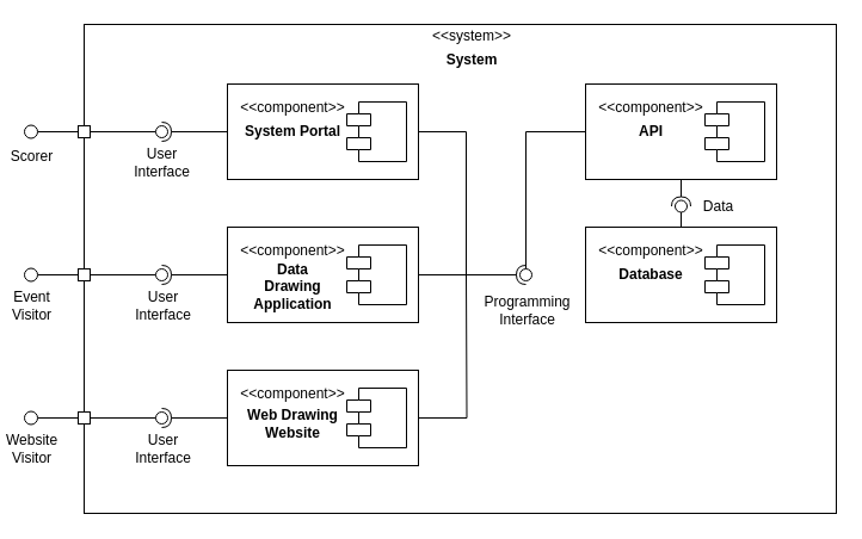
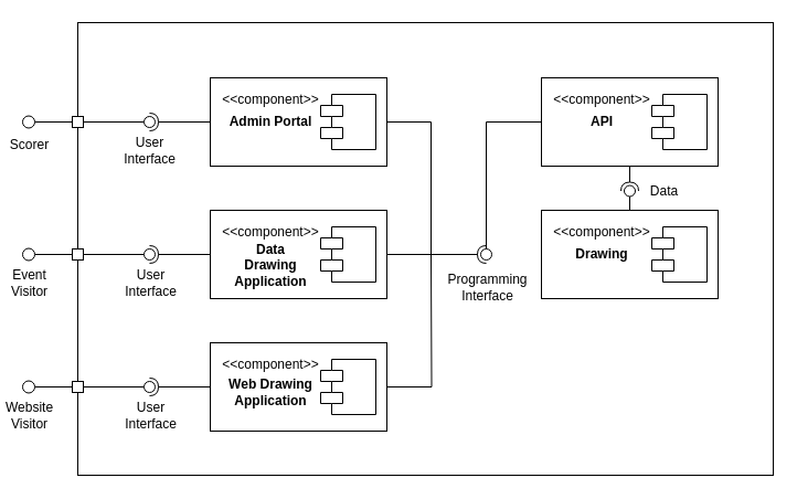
  <mxCell id="0" />
  <mxCell id="1" parent="0" />
  <mxCell id="2" value="" style="rounded=0;whiteSpace=wrap;html=1;sketch=0;strokeWidth=1;fontSize=12;" vertex="1" parent="1"><mxGeometry x="70" y="20" width="630" height="410" as="geometry" /></mxCell>
  <mxCell id="3" style="edgeStyle=orthogonalEdgeStyle;rounded=0;orthogonalLoop=1;jettySize=auto;html=1;entryX=0;entryY=0.5;entryDx=0;entryDy=0;startArrow=none;startFill=0;startSize=6;endArrow=none;endFill=0;endSize=6;strokeWidth=1;fontSize=12;" edge="1" parent="1" source="5" target="12"><mxGeometry relative="1" as="geometry" /></mxCell>
  <mxCell id="4" value="Scorer" style="edgeLabel;html=1;align=center;verticalAlign=middle;resizable=0;points=[];fontSize=12;" vertex="1" connectable="0" parent="3"><mxGeometry x="-0.763" y="-1" relative="1" as="geometry"><mxPoint x="-10.85" y="19" as="offset" /></mxGeometry></mxCell>
  <mxCell id="5" value="" style="ellipse;whiteSpace=wrap;html=1;aspect=fixed;" vertex="1" parent="1"><mxGeometry x="20" y="104.5" width="11" height="11" as="geometry" /></mxCell>
- <mxCell id="6" value="&amp;lt;&amp;lt;system&amp;gt;&amp;gt;" style="text;html=1;strokeColor=none;fillColor=none;align=center;verticalAlign=middle;whiteSpace=wrap;rounded=0;" vertex="1" parent="1"><mxGeometry x="340" y="20" width="110" height="20" as="geometry" /></mxCell>
- <mxCell id="7" value="&lt;b&gt;System&lt;/b&gt;" style="text;html=1;strokeColor=none;fillColor=none;align=center;verticalAlign=middle;whiteSpace=wrap;rounded=0;" vertex="1" parent="1"><mxGeometry x="340" y="40" width="110" height="20" as="geometry" /></mxCell>
  <mxCell id="8" value="" style="rounded=0;orthogonalLoop=1;jettySize=auto;html=1;endArrow=none;endFill=0;strokeWidth=1;fontSize=12;exitX=1;exitY=0.5;exitDx=0;exitDy=0;" edge="1" target="11" parent="1" source="12"><mxGeometry relative="1" as="geometry"><mxPoint x="100" y="155" as="sourcePoint" /></mxGeometry></mxCell>
  <mxCell id="9" value="" style="rounded=0;orthogonalLoop=1;jettySize=auto;html=1;endArrow=halfCircle;endFill=0;entryX=0.5;entryY=0.5;entryDx=0;entryDy=0;endSize=6;strokeWidth=1;fontSize=12;exitX=0;exitY=0.5;exitDx=0;exitDy=0;" edge="1" target="11" parent="1" source="38"><mxGeometry relative="1" as="geometry"><mxPoint x="140" y="155" as="sourcePoint" /></mxGeometry></mxCell>
  <mxCell id="10" value="User&lt;br&gt;Interface" style="edgeLabel;html=1;align=center;verticalAlign=middle;resizable=0;points=[];fontSize=12;" vertex="1" connectable="0" parent="9"><mxGeometry x="0.519" relative="1" as="geometry"><mxPoint x="-13.1" y="25" as="offset" /></mxGeometry></mxCell>
  <mxCell id="11" value="" style="ellipse;whiteSpace=wrap;html=1;fontFamily=Helvetica;fontSize=12;fontColor=#000000;align=center;strokeColor=#000000;fillColor=#ffffff;points=[];aspect=fixed;resizable=0;sketch=0;" vertex="1" parent="1"><mxGeometry x="130" y="105" width="10" height="10" as="geometry" /></mxCell>
  <mxCell id="12" value="" style="rounded=0;whiteSpace=wrap;html=1;sketch=0;strokeWidth=1;fontSize=12;" vertex="1" parent="1"><mxGeometry x="65" y="105" width="10" height="10" as="geometry" /></mxCell>
  <mxCell id="13" value="" style="rounded=0;whiteSpace=wrap;html=1;sketch=0;strokeWidth=1;fontSize=12;" vertex="1" parent="1"><mxGeometry x="65" y="225" width="10" height="10" as="geometry" /></mxCell>
  <mxCell id="14" value="" style="rounded=0;whiteSpace=wrap;html=1;sketch=0;strokeWidth=1;fontSize=12;" vertex="1" parent="1"><mxGeometry x="65" y="345" width="10" height="10" as="geometry" /></mxCell>
  <mxCell id="15" value="" style="rounded=0;orthogonalLoop=1;jettySize=auto;html=1;endArrow=none;endFill=0;strokeWidth=1;fontSize=12;exitX=1;exitY=0.5;exitDx=0;exitDy=0;" edge="1" target="18" parent="1" source="14"><mxGeometry relative="1" as="geometry"><mxPoint x="100" y="345" as="sourcePoint" /></mxGeometry></mxCell>
  <mxCell id="16" value="" style="rounded=0;orthogonalLoop=1;jettySize=auto;html=1;endArrow=halfCircle;endFill=0;entryX=0.5;entryY=0.5;entryDx=0;entryDy=0;endSize=6;strokeWidth=1;fontSize=12;exitX=0;exitY=0.25;exitDx=0;exitDy=0;" edge="1" target="18" parent="1" source="43"><mxGeometry relative="1" as="geometry"><mxPoint x="140" y="345" as="sourcePoint" /></mxGeometry></mxCell>
  <mxCell id="17" value="User&lt;br&gt;Interface" style="edgeLabel;html=1;align=center;verticalAlign=middle;resizable=0;points=[];fontSize=12;" vertex="1" connectable="0" parent="16"><mxGeometry x="0.501" y="-2" relative="1" as="geometry"><mxPoint x="-13.57" y="27" as="offset" /></mxGeometry></mxCell>
  <mxCell id="18" value="" style="ellipse;whiteSpace=wrap;html=1;fontFamily=Helvetica;fontSize=12;fontColor=#000000;align=center;strokeColor=#000000;fillColor=#ffffff;points=[];aspect=fixed;resizable=0;sketch=0;" vertex="1" parent="1"><mxGeometry x="130" y="345" width="10" height="10" as="geometry" /></mxCell>
  <mxCell id="19" value="" style="rounded=0;orthogonalLoop=1;jettySize=auto;html=1;endArrow=none;endFill=0;strokeWidth=1;fontSize=12;exitX=1;exitY=0.5;exitDx=0;exitDy=0;" edge="1" target="22" parent="1" source="13"><mxGeometry relative="1" as="geometry"><mxPoint x="120" y="250" as="sourcePoint" /></mxGeometry></mxCell>
  <mxCell id="20" value="" style="rounded=0;orthogonalLoop=1;jettySize=auto;html=1;endArrow=halfCircle;endFill=0;entryX=0.5;entryY=0.5;entryDx=0;entryDy=0;endSize=6;strokeWidth=1;fontSize=12;exitX=0;exitY=0.25;exitDx=0;exitDy=0;" edge="1" target="22" parent="1" source="53"><mxGeometry relative="1" as="geometry"><mxPoint x="160" y="250" as="sourcePoint" /></mxGeometry></mxCell>
  <mxCell id="21" value="User&lt;br&gt;Interface" style="edgeLabel;html=1;align=center;verticalAlign=middle;resizable=0;points=[];fontSize=12;" vertex="1" connectable="0" parent="20"><mxGeometry x="0.38" relative="1" as="geometry"><mxPoint x="-16.9" y="25" as="offset" /></mxGeometry></mxCell>
  <mxCell id="22" value="" style="ellipse;whiteSpace=wrap;html=1;fontFamily=Helvetica;fontSize=12;fontColor=#000000;align=center;strokeColor=#000000;fillColor=#ffffff;points=[];aspect=fixed;resizable=0;sketch=0;" vertex="1" parent="1"><mxGeometry x="130" y="225" width="10" height="10" as="geometry" /></mxCell>
  <mxCell id="23" style="edgeStyle=orthogonalEdgeStyle;rounded=0;orthogonalLoop=1;jettySize=auto;html=1;entryX=0;entryY=0.5;entryDx=0;entryDy=0;startArrow=none;startFill=0;startSize=6;endArrow=none;endFill=0;endSize=6;strokeWidth=1;fontSize=12;" edge="1" parent="1" source="25" target="13"><mxGeometry relative="1" as="geometry" /></mxCell>
  <mxCell id="24" value="Event&lt;br&gt;Visitor" style="edgeLabel;html=1;align=center;verticalAlign=middle;resizable=0;points=[];fontSize=12;" vertex="1" connectable="0" parent="23"><mxGeometry x="-0.753" y="-1" relative="1" as="geometry"><mxPoint x="-11.08" y="24" as="offset" /></mxGeometry></mxCell>
  <mxCell id="25" value="" style="ellipse;whiteSpace=wrap;html=1;aspect=fixed;" vertex="1" parent="1"><mxGeometry x="20" y="224.5" width="11" height="11" as="geometry" /></mxCell>
  <mxCell id="26" style="edgeStyle=orthogonalEdgeStyle;rounded=0;orthogonalLoop=1;jettySize=auto;html=1;entryX=0;entryY=0.5;entryDx=0;entryDy=0;startArrow=none;startFill=0;startSize=6;endArrow=none;endFill=0;endSize=6;strokeWidth=1;fontSize=12;" edge="1" parent="1" source="28" target="14"><mxGeometry relative="1" as="geometry" /></mxCell>
  <mxCell id="27" value="Website&lt;br&gt;Visitor" style="edgeLabel;html=1;align=center;verticalAlign=middle;resizable=0;points=[];fontSize=12;" vertex="1" connectable="0" parent="26"><mxGeometry x="-0.733" relative="1" as="geometry"><mxPoint x="-11.55" y="25" as="offset" /></mxGeometry></mxCell>
  <mxCell id="28" value="" style="ellipse;whiteSpace=wrap;html=1;aspect=fixed;" vertex="1" parent="1"><mxGeometry x="20" y="344.5" width="11" height="11" as="geometry" /></mxCell>
  <mxCell id="29" value="" style="group" vertex="1" connectable="0" parent="1"><mxGeometry x="490" y="70" width="160" height="80" as="geometry" /></mxCell>
  <mxCell id="30" value="" style="rounded=0;whiteSpace=wrap;html=1;" vertex="1" parent="29"><mxGeometry width="160" height="80" as="geometry" /></mxCell>
  <mxCell id="31" value="" style="shape=module;align=left;spacingLeft=20;align=center;verticalAlign=top;" vertex="1" parent="29"><mxGeometry x="100" y="15" width="50" height="50" as="geometry" /></mxCell>
  <mxCell id="32" value="&amp;lt;&amp;lt;component&amp;gt;&amp;gt;" style="text;html=1;strokeColor=none;fillColor=none;align=center;verticalAlign=middle;whiteSpace=wrap;rounded=0;" vertex="1" parent="29"><mxGeometry y="10" width="110" height="20" as="geometry" /></mxCell>
  <mxCell id="33" value="&lt;b&gt;API&lt;/b&gt;" style="text;html=1;strokeColor=none;fillColor=none;align=center;verticalAlign=middle;whiteSpace=wrap;rounded=0;" vertex="1" parent="29"><mxGeometry y="30" width="110" height="20" as="geometry" /></mxCell>
  <mxCell id="34" value="" style="group" vertex="1" connectable="0" parent="1"><mxGeometry x="190" y="70" width="160" height="80" as="geometry" /></mxCell>
  <mxCell id="35" value="" style="rounded=0;whiteSpace=wrap;html=1;" vertex="1" parent="34"><mxGeometry width="160" height="80" as="geometry" /></mxCell>
  <mxCell id="36" value="" style="shape=module;align=left;spacingLeft=20;align=center;verticalAlign=top;" vertex="1" parent="34"><mxGeometry x="100" y="15" width="50" height="50" as="geometry" /></mxCell>
  <mxCell id="37" value="&amp;lt;&amp;lt;component&amp;gt;&amp;gt;" style="text;html=1;strokeColor=none;fillColor=none;align=center;verticalAlign=middle;whiteSpace=wrap;rounded=0;" vertex="1" parent="34"><mxGeometry y="10" width="110" height="20" as="geometry" /></mxCell>
- <mxCell id="38" value="&lt;b&gt;System Portal&lt;/b&gt;" style="text;html=1;strokeColor=none;fillColor=none;align=center;verticalAlign=middle;whiteSpace=wrap;rounded=0;" vertex="1" parent="34"><mxGeometry y="30" width="110" height="20" as="geometry" /></mxCell>
+ <mxCell id="38" value="&lt;b&gt;Admin Portal&lt;/b&gt;" style="text;html=1;strokeColor=none;fillColor=none;align=center;verticalAlign=middle;whiteSpace=wrap;rounded=0;" vertex="1" parent="34"><mxGeometry y="30" width="110" height="20" as="geometry" /></mxCell>
  <mxCell id="39" value="" style="group;fillColor=#dae8fc;strokeColor=#6c8ebf;" vertex="1" connectable="0" parent="1"><mxGeometry x="190" y="310" width="160" height="80" as="geometry" /></mxCell>
  <mxCell id="40" value="" style="rounded=0;whiteSpace=wrap;html=1;" vertex="1" parent="39"><mxGeometry width="160" height="80" as="geometry" /></mxCell>
  <mxCell id="41" value="" style="shape=module;align=left;spacingLeft=20;align=center;verticalAlign=top;" vertex="1" parent="39"><mxGeometry x="100" y="15" width="50" height="50" as="geometry" /></mxCell>
  <mxCell id="42" value="&amp;lt;&amp;lt;component&amp;gt;&amp;gt;" style="text;html=1;strokeColor=none;fillColor=none;align=center;verticalAlign=middle;whiteSpace=wrap;rounded=0;" vertex="1" parent="39"><mxGeometry y="10" width="110" height="20" as="geometry" /></mxCell>
- <mxCell id="43" value="&lt;b&gt;Web Drawing&lt;br&gt;Website&lt;br&gt;&lt;/b&gt;" style="text;html=1;strokeColor=none;fillColor=none;align=center;verticalAlign=middle;whiteSpace=wrap;rounded=0;" vertex="1" parent="39"><mxGeometry y="35" width="110" height="20" as="geometry" /></mxCell>
+ <mxCell id="43" value="&lt;b&gt;Web Drawing&lt;br&gt;Application&lt;br&gt;&lt;/b&gt;" style="text;html=1;strokeColor=none;fillColor=none;align=center;verticalAlign=middle;whiteSpace=wrap;rounded=0;" vertex="1" parent="39"><mxGeometry y="35" width="110" height="20" as="geometry" /></mxCell>
  <mxCell id="44" value="" style="group" vertex="1" connectable="0" parent="1"><mxGeometry x="490" y="190" width="160" height="80" as="geometry" /></mxCell>
  <mxCell id="45" value="" style="rounded=0;whiteSpace=wrap;html=1;" vertex="1" parent="44"><mxGeometry width="160" height="80" as="geometry" /></mxCell>
  <mxCell id="46" value="" style="shape=module;align=left;spacingLeft=20;align=center;verticalAlign=top;" vertex="1" parent="44"><mxGeometry x="100" y="15" width="50" height="50" as="geometry" /></mxCell>
  <mxCell id="47" value="&amp;lt;&amp;lt;component&amp;gt;&amp;gt;" style="text;html=1;strokeColor=none;fillColor=none;align=center;verticalAlign=middle;whiteSpace=wrap;rounded=0;" vertex="1" parent="44"><mxGeometry y="10" width="110" height="20" as="geometry" /></mxCell>
- <mxCell id="48" value="&lt;b&gt;Database&lt;/b&gt;" style="text;html=1;strokeColor=none;fillColor=none;align=center;verticalAlign=middle;whiteSpace=wrap;rounded=0;" vertex="1" parent="44"><mxGeometry y="30" width="110" height="20" as="geometry" /></mxCell>
+ <mxCell id="48" value="&lt;b&gt;Drawing&lt;/b&gt;" style="text;html=1;strokeColor=none;fillColor=none;align=center;verticalAlign=middle;whiteSpace=wrap;rounded=0;" vertex="1" parent="44"><mxGeometry y="30" width="110" height="20" as="geometry" /></mxCell>
  <mxCell id="49" value="" style="group" vertex="1" connectable="0" parent="1"><mxGeometry x="190" y="190" width="160" height="80" as="geometry" /></mxCell>
  <mxCell id="50" value="" style="rounded=0;whiteSpace=wrap;html=1;" vertex="1" parent="49"><mxGeometry width="160" height="80" as="geometry" /></mxCell>
  <mxCell id="51" value="" style="shape=module;align=left;spacingLeft=20;align=center;verticalAlign=top;" vertex="1" parent="49"><mxGeometry x="100" y="15" width="50" height="50" as="geometry" /></mxCell>
  <mxCell id="52" value="&amp;lt;&amp;lt;component&amp;gt;&amp;gt;" style="text;html=1;strokeColor=none;fillColor=none;align=center;verticalAlign=middle;whiteSpace=wrap;rounded=0;" vertex="1" parent="49"><mxGeometry y="10" width="110" height="20" as="geometry" /></mxCell>
  <mxCell id="53" value="&lt;b&gt;Data&lt;br&gt;Drawing&lt;br&gt;Application&lt;br&gt;&lt;/b&gt;" style="text;html=1;strokeColor=none;fillColor=none;align=center;verticalAlign=middle;whiteSpace=wrap;rounded=0;" vertex="1" parent="49"><mxGeometry y="30" width="110" height="40" as="geometry" /></mxCell>
  <mxCell id="54" value="" style="rounded=0;orthogonalLoop=1;jettySize=auto;html=1;endArrow=none;endFill=0;strokeWidth=1;fontSize=12;exitX=0.5;exitY=0;exitDx=0;exitDy=0;" edge="1" target="57" parent="1" source="45"><mxGeometry x="200" y="190" as="geometry"><mxPoint x="580" y="305" as="sourcePoint" /></mxGeometry></mxCell>
  <mxCell id="55" value="" style="rounded=0;orthogonalLoop=1;jettySize=auto;html=1;endArrow=halfCircle;endFill=0;entryX=0.5;entryY=0.5;entryDx=0;entryDy=0;endSize=6;strokeWidth=1;fontSize=12;exitX=0.5;exitY=1;exitDx=0;exitDy=0;" edge="1" target="57" parent="1" source="30"><mxGeometry x="200" y="190" as="geometry"><mxPoint x="600" y="160" as="sourcePoint" /></mxGeometry></mxCell>
  <mxCell id="56" value="Data" style="edgeLabel;html=1;align=center;verticalAlign=middle;resizable=0;points=[];fontSize=12;" vertex="1" connectable="0" parent="55"><mxGeometry x="-0.208" relative="1" as="geometry"><mxPoint x="30" y="13.7" as="offset" /></mxGeometry></mxCell>
  <mxCell id="57" value="" style="ellipse;whiteSpace=wrap;html=1;fontFamily=Helvetica;fontSize=12;fontColor=#000000;align=center;strokeColor=#000000;fillColor=#ffffff;points=[];aspect=fixed;resizable=0;sketch=0;" vertex="1" parent="1"><mxGeometry x="565" y="167.5" width="10" height="10" as="geometry" /></mxCell>
  <mxCell id="58" value="" style="rounded=0;orthogonalLoop=1;jettySize=auto;html=1;endArrow=none;endFill=0;strokeWidth=1;fontSize=12;exitX=0;exitY=0.5;exitDx=0;exitDy=0;edgeStyle=orthogonalEdgeStyle;" edge="1" target="61" parent="1" source="33"><mxGeometry x="200" y="190" as="geometry"><mxPoint x="420" y="225" as="sourcePoint" /></mxGeometry></mxCell>
  <mxCell id="59" value="Programming&lt;br&gt;Interface" style="edgeLabel;html=1;align=center;verticalAlign=middle;resizable=0;points=[];fontSize=12;" vertex="1" connectable="0" parent="58"><mxGeometry x="0.831" relative="1" as="geometry"><mxPoint y="48.89" as="offset" /></mxGeometry></mxCell>
  <mxCell id="60" value="" style="rounded=0;orthogonalLoop=1;jettySize=auto;html=1;endArrow=halfCircle;endFill=0;entryX=0.5;entryY=0.5;entryDx=0;entryDy=0;endSize=6;strokeWidth=1;fontSize=12;edgeStyle=orthogonalEdgeStyle;" edge="1" target="61" parent="1"><mxGeometry x="200" y="190" as="geometry"><mxPoint x="350" y="230" as="sourcePoint" /><Array as="points"><mxPoint x="410" y="230" /><mxPoint x="410" y="230" /></Array></mxGeometry></mxCell>
  <mxCell id="61" value="" style="ellipse;whiteSpace=wrap;html=1;fontFamily=Helvetica;fontSize=12;fontColor=#000000;align=center;strokeColor=#000000;fillColor=#ffffff;points=[];aspect=fixed;resizable=0;sketch=0;" vertex="1" parent="1"><mxGeometry x="435" y="225" width="10" height="10" as="geometry" /></mxCell>
  <mxCell id="62" style="edgeStyle=orthogonalEdgeStyle;rounded=0;orthogonalLoop=1;jettySize=auto;html=1;startArrow=none;startFill=0;startSize=6;endArrow=none;endFill=0;endSize=6;strokeWidth=1;fontSize=12;" edge="1" parent="1" source="35"><mxGeometry x="200" y="190" as="geometry"><mxPoint x="432" y="230" as="targetPoint" /><Array as="points"><mxPoint x="390" y="110" /><mxPoint x="390" y="230" /><mxPoint x="432" y="230" /></Array></mxGeometry></mxCell>
  <mxCell id="63" style="edgeStyle=orthogonalEdgeStyle;rounded=0;orthogonalLoop=1;jettySize=auto;html=1;startArrow=none;startFill=0;startSize=6;endArrow=none;endFill=0;endSize=6;strokeWidth=1;fontSize=12;" edge="1" parent="1" source="40"><mxGeometry x="200" y="190" as="geometry"><mxPoint x="390" y="230" as="targetPoint" /></mxGeometry></mxCell>
